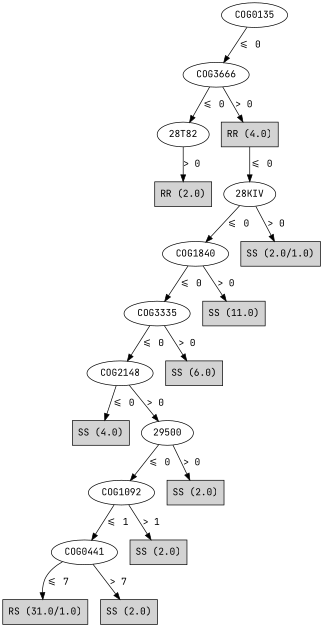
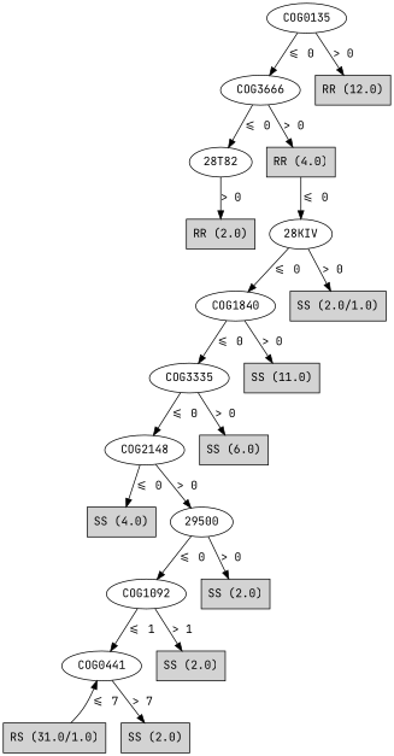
  digraph {
    fontname="JetBrains Mono"
    node [fontname="JetBrains Mono" shape=box style=filled]
    edge [fontname="JetBrains Mono"]
    n1 [label=COG0135 shape="" style=""]
    n2 [label=COG3666 shape="" style=""]
+   n3 [label="RR (12.0)"]
    n4 [label="28T82" shape="" style=""]
    n5 [label="RR (4.0)"]
    n6 [label="RR (2.0)"]
    n7 [label="28KIV" shape="" style=""]
    n8 [label=COG1840 shape="" style=""]
    n9 [label="SS (2.0/1.0)"]
    n10 [label=COG3335 shape="" style=""]
    n11 [label="SS (11.0)"]
    n12 [label=COG2148 shape="" style=""]
    n13 [label="SS (6.0)"]
    n14 [label="SS (4.0)"]
    n15 [label=29500 shape="" style=""]
    n16 [label=COG1092 shape="" style=""]
    n17 [label="SS (2.0)"]
    n18 [label=COG0441 shape="" style=""]
    n19 [label="SS (2.0)"]
    n20 [label="RS (31.0/1.0)"]
    n21 [label="SS (2.0)"]
    n1 -> n2 [label="<= 0"]
+   n1 -> n3 [label="> 0"]
    n2 -> n4 [label="<= 0"]
    n2 -> n5 [label="> 0"]
    n4 -> n6 [label="> 0"]
    n5 -> n7 [label="<= 0"]
    n7 -> n8 [label="<= 0"]
    n7 -> n9 [label="> 0"]
    n8 -> n10 [label="<= 0"]
    n8 -> n11 [label="> 0"]
    n10 -> n12 [label="<= 0"]
    n10 -> n13 [label="> 0"]
    n12 -> n14 [label="<= 0"]
    n12 -> n15 [label="> 0"]
    n15 -> n16 [label="<= 0"]
    n15 -> n17 [label="> 0"]
    n16 -> n18 [label="<= 1"]
    n16 -> n19 [label="> 1"]
-   n18 -> n20 [label="<= 7"]
+   n20 -> n18 [label="<= 7"]
    n18 -> n21 [label="> 7"]
  }
